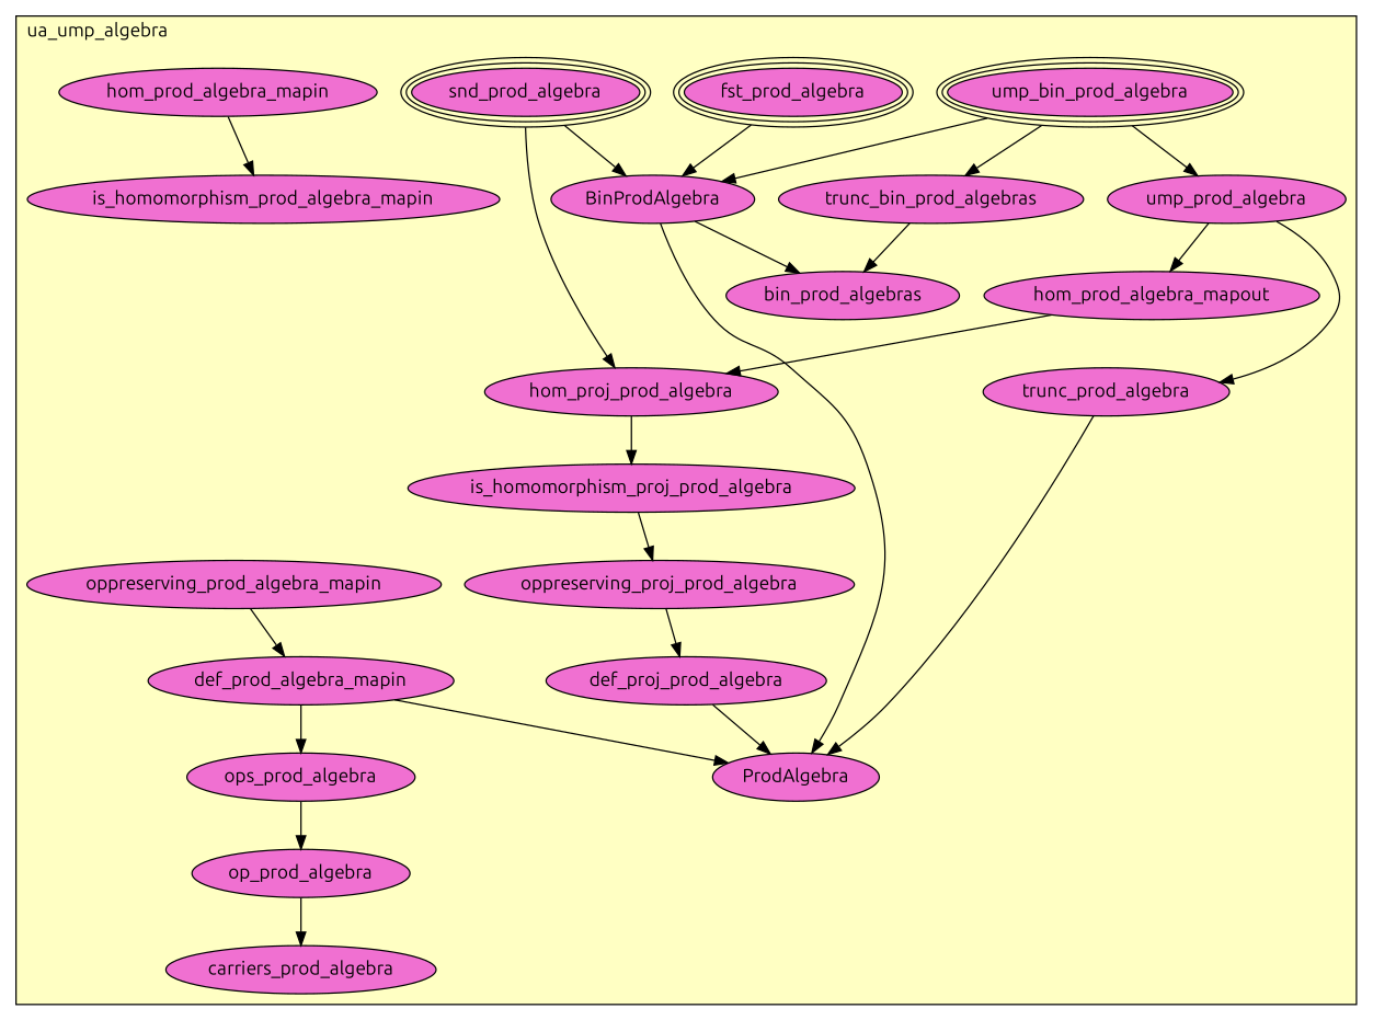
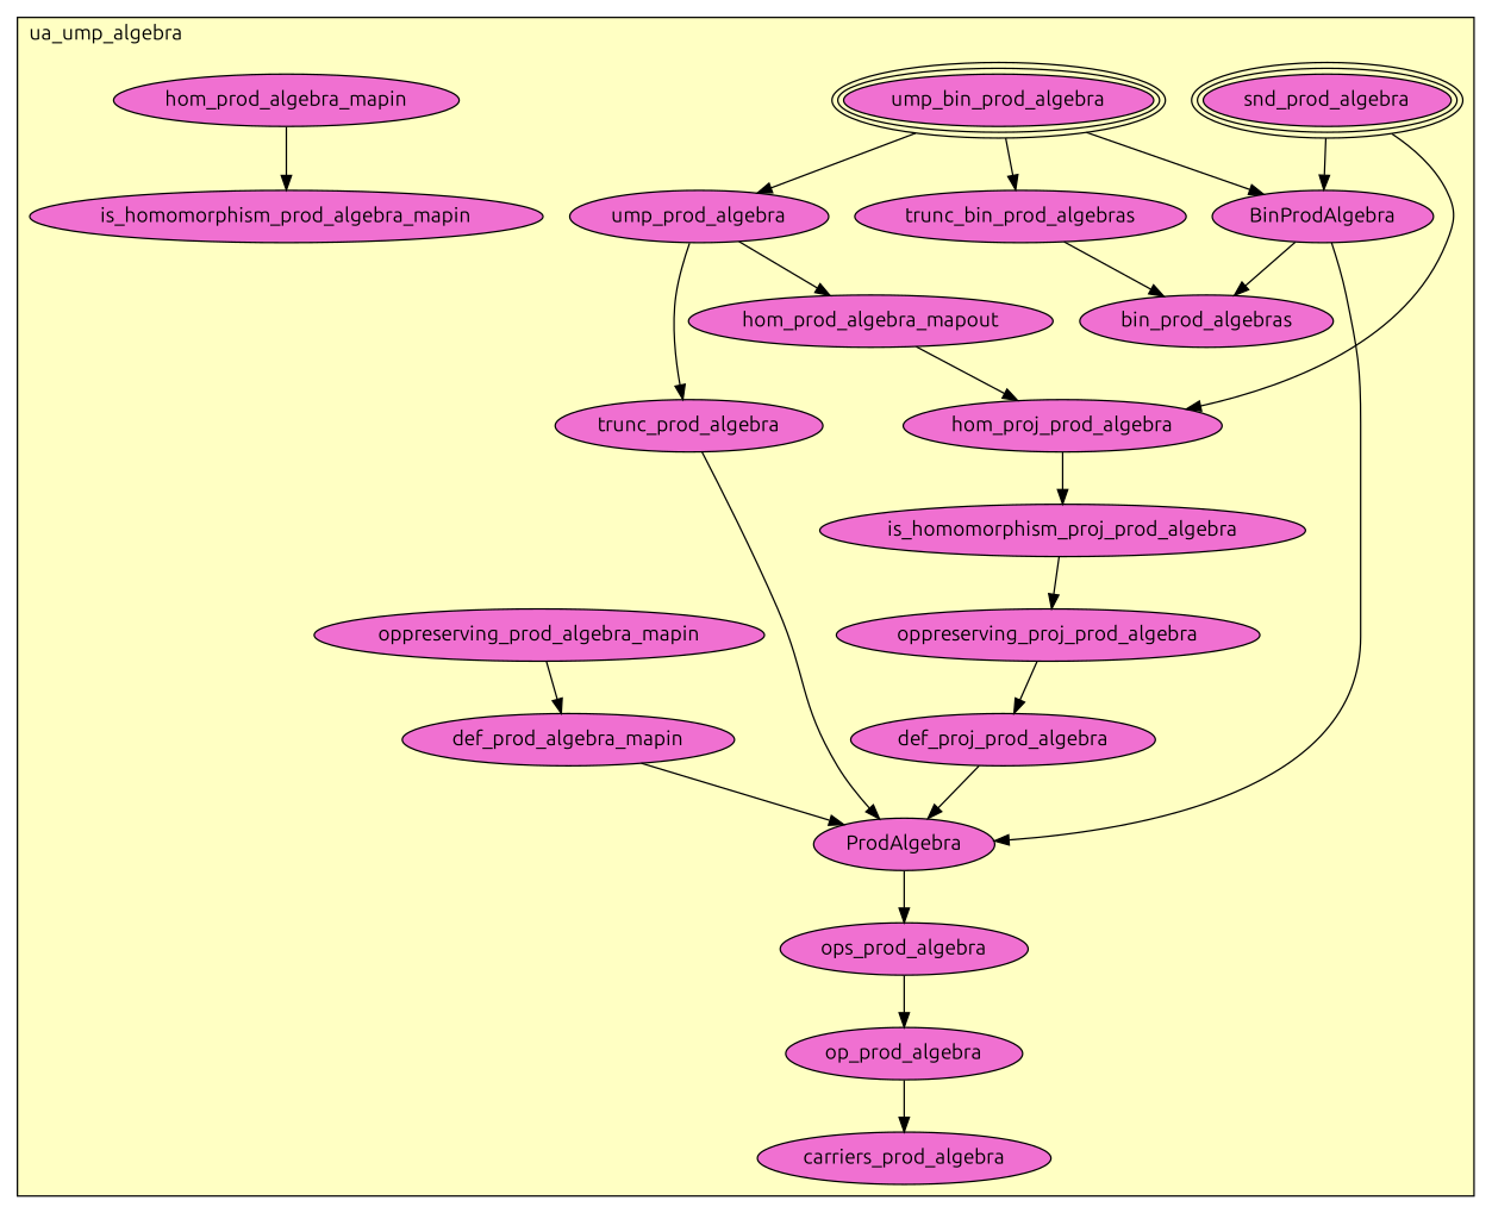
  digraph {
    fontname=Ubuntu
    node [fillcolor="#F070D1" fontname=Ubuntu style=filled]
    edge [fontname=Ubuntu]
    n1 [label=ump_bin_prod_algebra peripheries=3]
    n2 [label=snd_prod_algebra peripheries=3]
-   n3 [label=fst_prod_algebra peripheries=3]
    n4 [label=BinProdAlgebra]
    n5 [label=trunc_bin_prod_algebras]
    n6 [label=bin_prod_algebras]
    n7 [label=ump_prod_algebra]
    n8 [label=hom_prod_algebra_mapin]
    n9 [label=is_homomorphism_prod_algebra_mapin]
    n10 [label=oppreserving_prod_algebra_mapin]
    n11 [label=def_prod_algebra_mapin]
    n12 [label=hom_prod_algebra_mapout]
    n13 [label=hom_proj_prod_algebra]
    n14 [label=is_homomorphism_proj_prod_algebra]
    n15 [label=oppreserving_proj_prod_algebra]
    n16 [label=def_proj_prod_algebra]
    n17 [label=trunc_prod_algebra]
    n18 [label=ProdAlgebra]
    n19 [label=ops_prod_algebra]
    n20 [label=op_prod_algebra]
    n21 [label=carriers_prod_algebra]
    subgraph cluster_1 {
      fillcolor="#FFFFC3"
      label=ua_ump_algebra
      labeljust=l
      style=filled
      n1
      n2
-     n3
      n4
      n5
      n6
      n7
      n8
      n9
      n10
      n11
      n12
      n13
      n14
      n15
      n16
      n17
      n18
      n19
      n20
      n21
    }
    n1 -> n4
    n1 -> n5
    n1 -> n7
    n2 -> n4
    n2 -> n13
-   n3 -> n4
    n4 -> n6
    n4 -> n18
    n5 -> n6
    n7 -> n12
    n7 -> n17
    n8 -> n9
    n10 -> n11
    n11 -> n18
    n12 -> n13
    n13 -> n14
    n14 -> n15
    n15 -> n16
    n16 -> n18
    n17 -> n18
-   n11 -> n19
+   n18 -> n19
    n19 -> n20
    n20 -> n21
  }
